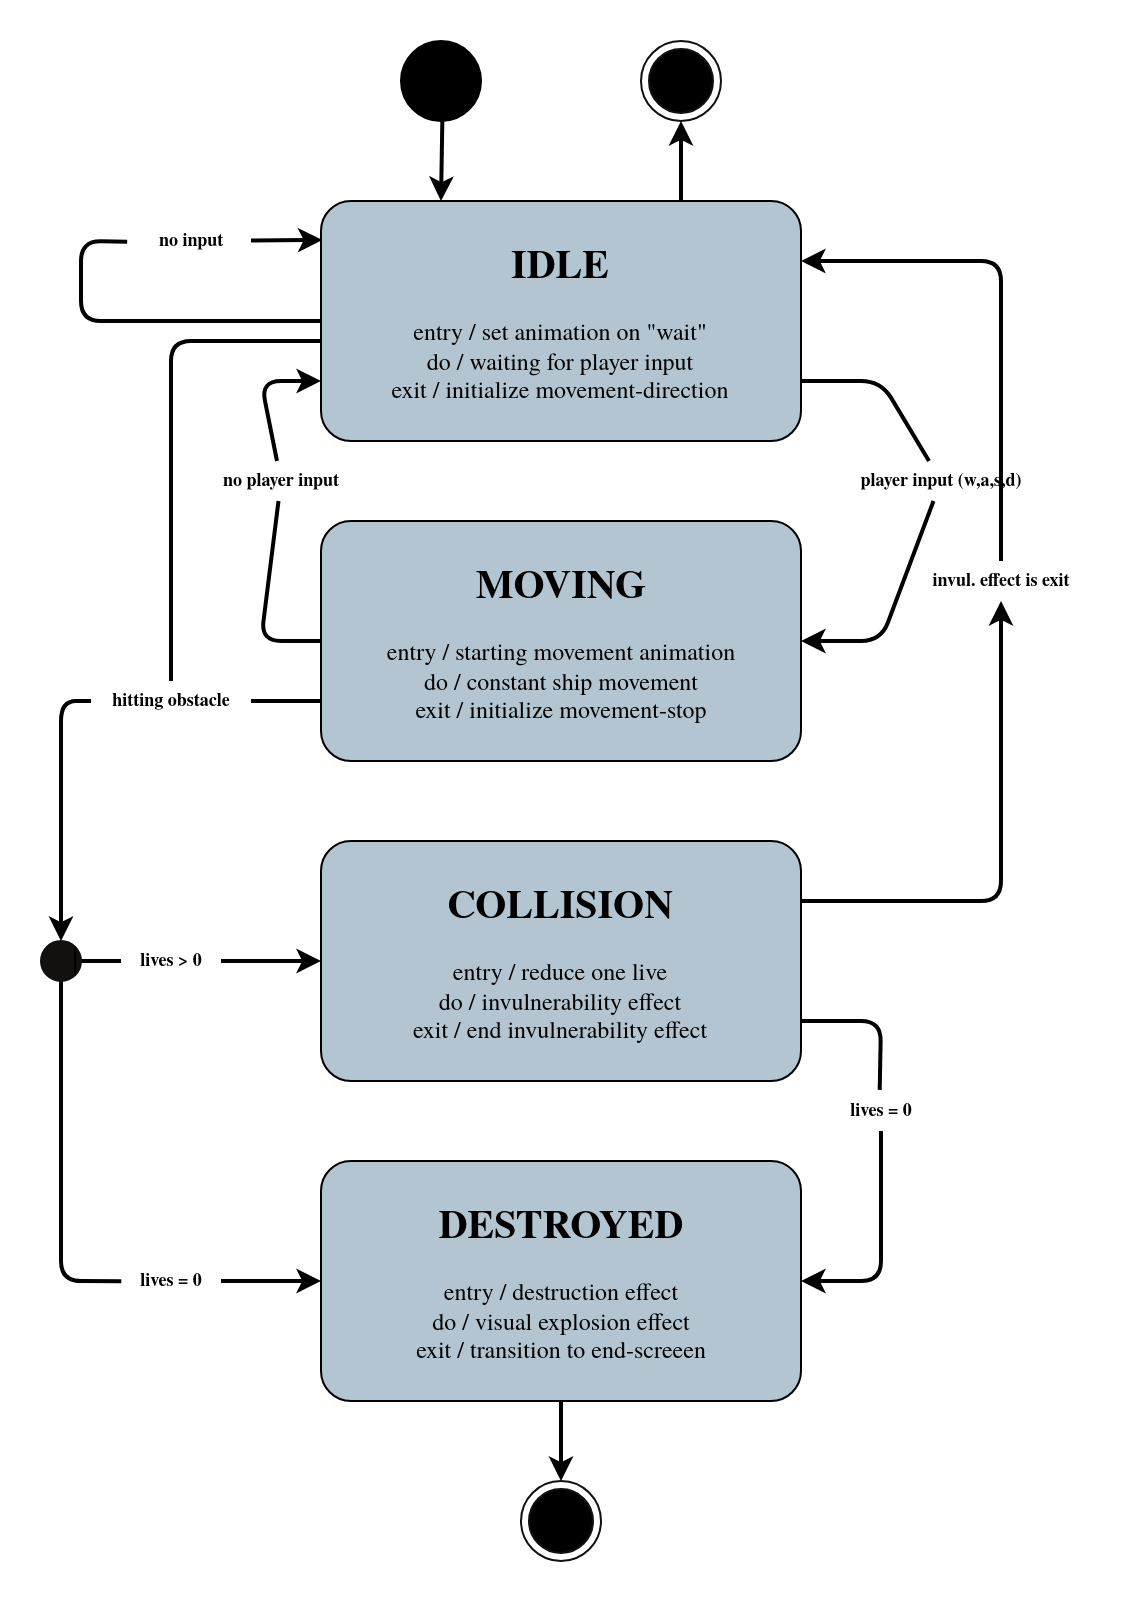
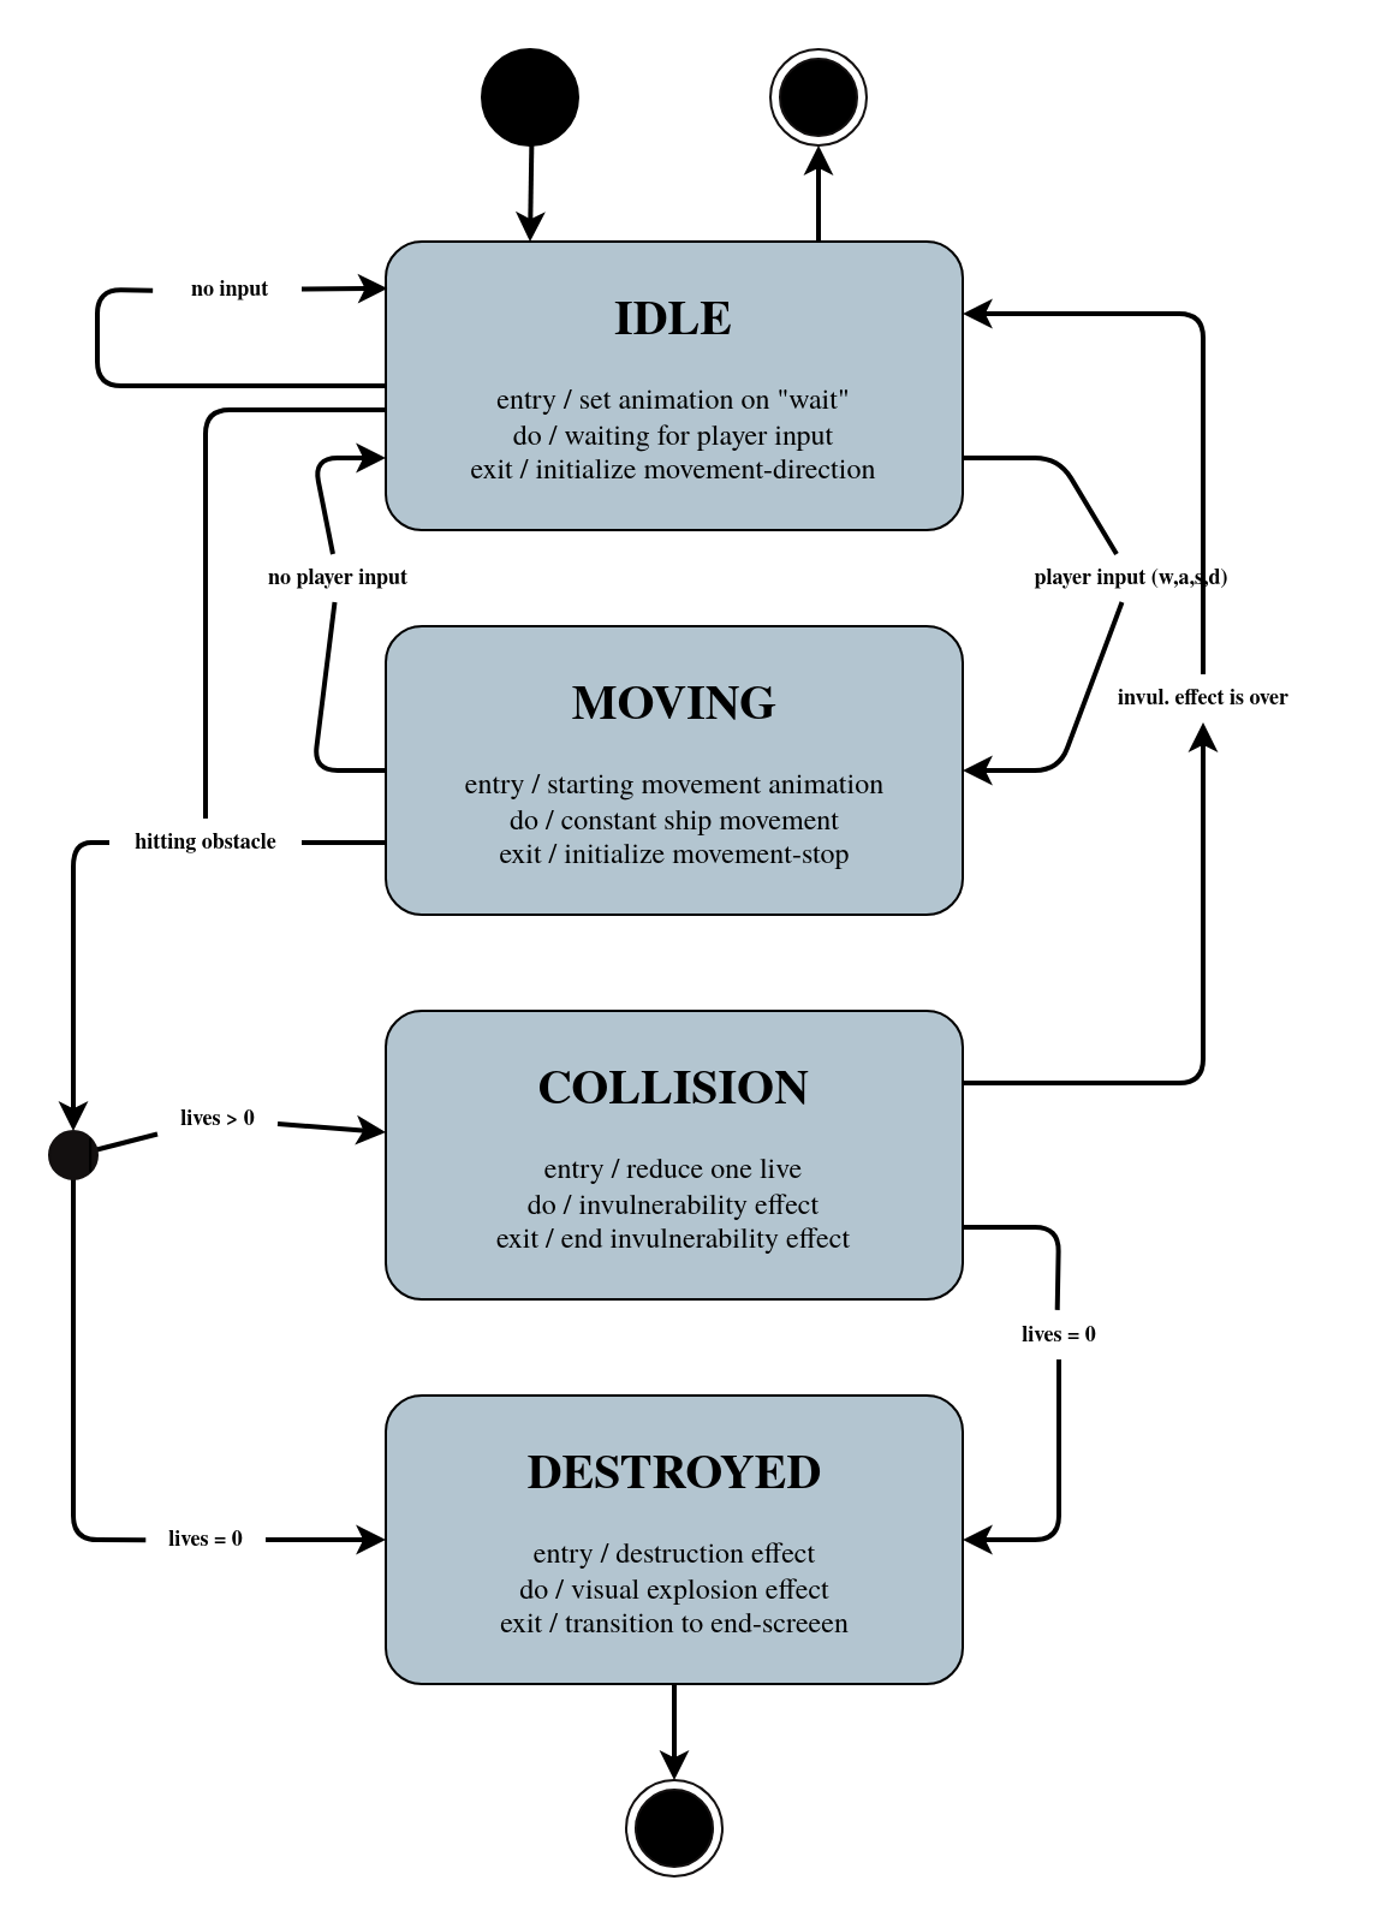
  <mxCell id="0" />
  <mxCell id="1" parent="0" />
  <mxCell id="2" style="edgeStyle=none;html=1;exitX=0;exitY=0.5;exitDx=0;exitDy=0;entryX=-0.032;entryY=0.518;entryDx=0;entryDy=0;entryPerimeter=0;strokeColor=#000000;fontFamily=TeX Gyre Termes;fontSize=9;fontColor=#000000;endArrow=none;endFill=0;strokeWidth=2;" parent="1" source="6" target="29" edge="1"><mxGeometry relative="1" as="geometry"><Array as="points"><mxPoint x="40" y="160" /><mxPoint x="40" y="120" /></Array></mxGeometry></mxCell>
  <mxCell id="3" style="edgeStyle=none;html=1;strokeColor=#000000;fontFamily=TeX Gyre Termes;fontSize=9;fontColor=#000000;endArrow=none;endFill=0;strokeWidth=2;" parent="1" target="19" edge="1"><mxGeometry relative="1" as="geometry"><mxPoint x="160" y="170" as="sourcePoint" /><Array as="points"><mxPoint x="85" y="170" /></Array></mxGeometry></mxCell>
  <mxCell id="4" style="edgeStyle=none;html=1;strokeColor=#000000;strokeWidth=2;fontFamily=TeX Gyre Termes;fontSize=9;fontColor=#000000;endArrow=none;endFill=0;exitX=1;exitY=0.75;exitDx=0;exitDy=0;" parent="1" source="6" target="31" edge="1"><mxGeometry relative="1" as="geometry"><Array as="points"><mxPoint x="440" y="190" /></Array></mxGeometry></mxCell>
  <mxCell id="5" style="edgeStyle=none;html=1;exitX=0.75;exitY=0;exitDx=0;exitDy=0;entryX=0.5;entryY=1;entryDx=0;entryDy=0;strokeColor=#000000;strokeWidth=2;" parent="1" source="6" target="36" edge="1"><mxGeometry relative="1" as="geometry" /></mxCell>
  <mxCell id="6" value="&lt;b style=&quot;font-size: 20px;&quot;&gt;IDLE&lt;br&gt;&lt;/b&gt;&lt;br style=&quot;&quot;&gt;&lt;span style=&quot;&quot;&gt;entry / set animation on &quot;wait&quot;&lt;/span&gt;&lt;br style=&quot;&quot;&gt;&lt;span style=&quot;&quot;&gt;do / waiting for player input&lt;/span&gt;&lt;br style=&quot;&quot;&gt;&lt;span style=&quot;&quot;&gt;exit / initialize movement-direction&lt;/span&gt;" style="html=1;align=center;verticalAlign=middle;rounded=1;absoluteArcSize=1;arcSize=30;dashed=0;fillColor=#B3C5D0;fontColor=#000000;strokeColor=#000000;fontFamily=TeX Gyre Termes;whiteSpace=wrap;shadow=0;glass=0;" parent="1" vertex="1"><mxGeometry x="160" y="100" width="240" height="120" as="geometry" /></mxCell>
  <mxCell id="7" style="edgeStyle=none;html=1;exitX=0;exitY=0.75;exitDx=0;exitDy=0;strokeColor=#000000;fontFamily=TeX Gyre Termes;fontSize=9;fontColor=#000000;endArrow=none;endFill=0;strokeWidth=2;" parent="1" source="9" target="19" edge="1"><mxGeometry relative="1" as="geometry" /></mxCell>
  <mxCell id="8" style="edgeStyle=none;html=1;exitX=0;exitY=0.5;exitDx=0;exitDy=0;strokeColor=#000000;strokeWidth=2;fontFamily=TeX Gyre Termes;fontSize=9;fontColor=#000000;endArrow=none;endFill=0;" parent="1" source="9" target="35" edge="1"><mxGeometry relative="1" as="geometry"><Array as="points"><mxPoint x="130" y="320" /></Array></mxGeometry></mxCell>
  <mxCell id="9" value="&lt;b style=&quot;font-size: 20px;&quot;&gt;MOVING&lt;br&gt;&lt;/b&gt;&lt;br&gt;entry / starting movement animation&lt;br&gt;do / constant ship movement&lt;br&gt;exit / initialize movement-stop" style="html=1;align=center;verticalAlign=middle;rounded=1;absoluteArcSize=1;arcSize=30;dashed=0;fillColor=#B3C5D0;fontColor=#000000;strokeColor=#000000;fontFamily=TeX Gyre Termes;shadow=0;glass=0;" parent="1" vertex="1"><mxGeometry x="160" y="260" width="240" height="120" as="geometry" /></mxCell>
  <mxCell id="10" style="edgeStyle=none;html=1;exitX=1;exitY=0.75;exitDx=0;exitDy=0;entryX=0.487;entryY=-0.028;entryDx=0;entryDy=0;entryPerimeter=0;strokeColor=#000000;strokeWidth=2;fontFamily=TeX Gyre Termes;fontSize=9;fontColor=#000000;endArrow=none;endFill=0;" parent="1" source="12" target="33" edge="1"><mxGeometry relative="1" as="geometry"><Array as="points"><mxPoint x="440" y="510" /></Array></mxGeometry></mxCell>
  <mxCell id="11" style="edgeStyle=none;html=1;exitX=1;exitY=0.25;exitDx=0;exitDy=0;fontSize=9;fontFamily=TeX Gyre Termes;strokeColor=#000000;fontColor=#000000;strokeWidth=2;endFill=1;" edge="1" parent="1" source="12" target="38"><mxGeometry relative="1" as="geometry"><Array as="points"><mxPoint x="500" y="450" /></Array></mxGeometry></mxCell>
  <mxCell id="12" value="&lt;b&gt;&lt;font style=&quot;font-size: 20px;&quot;&gt;COLLISION&lt;/font&gt;&lt;/b&gt;&lt;b style=&quot;&quot;&gt;&lt;br&gt;&lt;/b&gt;&lt;br style=&quot;&quot;&gt;&lt;span style=&quot;&quot;&gt;entry / reduce one live&lt;/span&gt;&lt;br style=&quot;&quot;&gt;&lt;span style=&quot;&quot;&gt;do / invulnerability effect&lt;/span&gt;&lt;br style=&quot;&quot;&gt;&lt;span style=&quot;&quot;&gt;exit / end invulnerability effect&lt;/span&gt;" style="html=1;align=center;verticalAlign=middle;rounded=1;absoluteArcSize=1;arcSize=30;dashed=0;fillColor=#B3C5D0;fontColor=#000000;strokeColor=#000000;fontFamily=TeX Gyre Termes;whiteSpace=wrap;shadow=0;glass=0;" parent="1" vertex="1"><mxGeometry x="160" y="420" width="240" height="120" as="geometry" /></mxCell>
  <mxCell id="13" style="edgeStyle=none;html=1;entryX=0.5;entryY=0;entryDx=0;entryDy=0;strokeColor=#000000;fontFamily=TeX Gyre Termes;fontSize=20;fontColor=#000000;strokeWidth=2;" parent="1" source="14" target="17" edge="1"><mxGeometry relative="1" as="geometry" /></mxCell>
  <mxCell id="14" value="&lt;font style=&quot;font-size: 20px;&quot;&gt;&lt;b&gt;DESTROYED&lt;/b&gt;&lt;br&gt;&lt;/font&gt;&lt;br&gt;entry / destruction effect&lt;br&gt;do / visual explosion effect&lt;br&gt;exit / transition to end-screeen" style="html=1;align=center;verticalAlign=middle;rounded=1;absoluteArcSize=1;arcSize=30;dashed=0;fillColor=#B3C5D0;fontColor=#000000;strokeColor=#000000;fontFamily=TeX Gyre Termes;shadow=0;glass=0;" parent="1" vertex="1"><mxGeometry x="160" y="580" width="240" height="120" as="geometry" /></mxCell>
  <mxCell id="15" style="edgeStyle=none;html=1;entryX=0.25;entryY=0;entryDx=0;entryDy=0;strokeColor=#000000;fontFamily=TeX Gyre Termes;fontSize=20;fontColor=#000000;strokeWidth=2;" parent="1" source="16" target="6" edge="1"><mxGeometry relative="1" as="geometry" /></mxCell>
  <mxCell id="16" value="" style="ellipse;fillColor=strokeColor;strokeColor=#000000;" parent="1" vertex="1"><mxGeometry x="200" y="20" width="40" height="40" as="geometry" /></mxCell>
  <mxCell id="17" value="" style="ellipse;html=1;shape=endState;fillColor=#000000;strokeColor=#131010;" parent="1" vertex="1"><mxGeometry x="260" y="740" width="40" height="40" as="geometry" /></mxCell>
  <mxCell id="18" style="edgeStyle=none;html=1;entryX=0.5;entryY=0;entryDx=0;entryDy=0;strokeColor=#000000;fontFamily=TeX Gyre Termes;fontSize=9;fontColor=#000000;endArrow=classic;endFill=1;strokeWidth=2;" parent="1" source="19" target="22" edge="1"><mxGeometry relative="1" as="geometry"><Array as="points"><mxPoint x="30" y="350" /></Array></mxGeometry></mxCell>
  <mxCell id="19" value="&lt;font style=&quot;font-size: 9px;&quot;&gt;hitting obstacle&lt;/font&gt;" style="text;html=1;align=center;verticalAlign=middle;resizable=0;points=[];autosize=1;strokeColor=none;fillColor=none;fontSize=9;fontFamily=TeX Gyre Termes;fontColor=#000000;rotation=0;fontStyle=1" parent="1" vertex="1"><mxGeometry x="45" y="340" width="80" height="20" as="geometry" /></mxCell>
  <mxCell id="20" style="edgeStyle=none;html=1;entryX=0.003;entryY=0.509;entryDx=0;entryDy=0;entryPerimeter=0;strokeColor=#000000;fontFamily=TeX Gyre Termes;fontSize=10;fontColor=#000000;endArrow=none;endFill=0;strokeWidth=2;" parent="1" source="22" target="25" edge="1"><mxGeometry relative="1" as="geometry"><Array as="points"><mxPoint x="30" y="640" /></Array></mxGeometry></mxCell>
  <mxCell id="21" style="edgeStyle=none;html=1;strokeColor=#000000;fontFamily=TeX Gyre Termes;fontSize=10;fontColor=#000000;endArrow=none;endFill=0;strokeWidth=2;" parent="1" source="22" target="27" edge="1"><mxGeometry relative="1" as="geometry" /></mxCell>
  <mxCell id="22" value="" style="ellipse;fillColor=strokeColor;shadow=0;glass=0;sketch=0;strokeColor=#131010;fontFamily=TeX Gyre Termes;fontSize=10;fontColor=#000000;" parent="1" vertex="1"><mxGeometry x="20" y="470" width="20" height="20" as="geometry" /></mxCell>
  <mxCell id="23" style="edgeStyle=none;html=1;exitX=1;exitY=0;exitDx=0;exitDy=0;entryX=1;entryY=1;entryDx=0;entryDy=0;strokeColor=#000000;fontFamily=TeX Gyre Termes;fontSize=10;fontColor=#000000;endArrow=none;endFill=0;" parent="1" source="22" target="22" edge="1"><mxGeometry relative="1" as="geometry" /></mxCell>
  <mxCell id="24" style="edgeStyle=none;html=1;entryX=0;entryY=0.5;entryDx=0;entryDy=0;strokeColor=#000000;fontFamily=TeX Gyre Termes;fontSize=10;fontColor=#000000;endArrow=classic;endFill=1;strokeWidth=2;" parent="1" source="25" target="14" edge="1"><mxGeometry relative="1" as="geometry" /></mxCell>
  <mxCell id="25" value="lives = 0" style="text;html=1;align=center;verticalAlign=middle;resizable=0;points=[];autosize=1;strokeColor=none;fillColor=none;fontSize=9;fontFamily=TeX Gyre Termes;fontColor=#000000;fontStyle=1" parent="1" vertex="1"><mxGeometry x="60" y="630" width="50" height="20" as="geometry" /></mxCell>
  <mxCell id="26" style="edgeStyle=none;html=1;strokeColor=#000000;fontFamily=TeX Gyre Termes;fontSize=10;fontColor=#000000;endArrow=classic;endFill=1;strokeWidth=2;" parent="1" source="27" target="12" edge="1"><mxGeometry relative="1" as="geometry" /></mxCell>
- <mxCell id="27" value="lives &amp;gt; 0" style="text;html=1;align=center;verticalAlign=middle;resizable=0;points=[];autosize=1;strokeColor=none;fillColor=none;fontSize=9;fontFamily=TeX Gyre Termes;fontColor=#000000;fontStyle=1" parent="1" vertex="1"><mxGeometry x="60" y="470" width="50" height="20" as="geometry" /></mxCell>
+ <mxCell id="27" value="lives &amp;gt; 0" style="text;html=1;align=center;verticalAlign=middle;resizable=0;points=[];autosize=1;strokeColor=none;fillColor=none;fontSize=9;fontFamily=TeX Gyre Termes;fontColor=#000000;fontStyle=1" parent="1" vertex="1"><mxGeometry x="65" y="455" width="50" height="20" as="geometry" /></mxCell>
  <mxCell id="28" style="edgeStyle=none;html=1;entryX=0.003;entryY=0.162;entryDx=0;entryDy=0;entryPerimeter=0;strokeColor=#000000;fontFamily=TeX Gyre Termes;fontSize=9;fontColor=#000000;endArrow=classic;endFill=1;strokeWidth=2;" parent="1" source="29" target="6" edge="1"><mxGeometry relative="1" as="geometry" /></mxCell>
  <mxCell id="29" value="&lt;b&gt;no input&lt;/b&gt;" style="text;html=1;align=center;verticalAlign=middle;resizable=0;points=[];autosize=1;strokeColor=none;fillColor=none;fontSize=9;fontFamily=TeX Gyre Termes;fontColor=#000000;rotation=0;" parent="1" vertex="1"><mxGeometry x="65" y="110" width="60" height="20" as="geometry" /></mxCell>
  <mxCell id="30" style="edgeStyle=none;html=1;entryX=1;entryY=0.5;entryDx=0;entryDy=0;strokeColor=#000000;strokeWidth=2;fontFamily=TeX Gyre Termes;fontSize=9;fontColor=#000000;endArrow=classic;endFill=1;" parent="1" source="31" target="9" edge="1"><mxGeometry relative="1" as="geometry"><Array as="points"><mxPoint x="440" y="320" /></Array></mxGeometry></mxCell>
  <mxCell id="31" value="&lt;span style=&quot;font-size: 9px;&quot;&gt;player input (w,a,s,d)&lt;/span&gt;" style="text;html=1;align=center;verticalAlign=middle;resizable=0;points=[];autosize=1;strokeColor=none;fillColor=none;fontSize=9;fontFamily=TeX Gyre Termes;fontColor=#000000;fontStyle=1" parent="1" vertex="1"><mxGeometry x="420" y="230" width="100" height="20" as="geometry" /></mxCell>
  <mxCell id="32" style="edgeStyle=none;html=1;entryX=1;entryY=0.5;entryDx=0;entryDy=0;strokeColor=#000000;strokeWidth=2;fontFamily=TeX Gyre Termes;fontSize=9;fontColor=#000000;endArrow=classic;endFill=1;" parent="1" source="33" target="14" edge="1"><mxGeometry relative="1" as="geometry"><Array as="points"><mxPoint x="440" y="640" /></Array></mxGeometry></mxCell>
  <mxCell id="33" value="lives = 0" style="text;html=1;align=center;verticalAlign=middle;resizable=0;points=[];autosize=1;strokeColor=none;fillColor=none;fontSize=9;fontFamily=TeX Gyre Termes;fontColor=#000000;fontStyle=1" parent="1" vertex="1"><mxGeometry x="415" y="545" width="50" height="20" as="geometry" /></mxCell>
  <mxCell id="34" style="edgeStyle=none;html=1;entryX=0;entryY=0.75;entryDx=0;entryDy=0;strokeColor=#000000;strokeWidth=2;fontFamily=TeX Gyre Termes;fontSize=9;fontColor=#000000;endArrow=classic;endFill=1;" parent="1" source="35" target="6" edge="1"><mxGeometry relative="1" as="geometry"><Array as="points"><mxPoint x="130" y="190" /></Array></mxGeometry></mxCell>
  <mxCell id="35" value="&lt;span style=&quot;font-size: 9px;&quot;&gt;no player input&lt;/span&gt;" style="text;html=1;align=center;verticalAlign=middle;resizable=0;points=[];autosize=1;strokeColor=none;fillColor=none;fontSize=9;fontFamily=TeX Gyre Termes;fontColor=#000000;fontStyle=1" parent="1" vertex="1"><mxGeometry x="100" y="230" width="80" height="20" as="geometry" /></mxCell>
  <mxCell id="36" value="" style="ellipse;html=1;shape=endState;fillColor=#000000;strokeColor=#131010;" parent="1" vertex="1"><mxGeometry x="320" y="20" width="40" height="40" as="geometry" /></mxCell>
  <mxCell id="37" style="edgeStyle=none;html=1;entryX=1;entryY=0.25;entryDx=0;entryDy=0;fontSize=9;fontFamily=TeX Gyre Termes;strokeColor=#000000;fontColor=#000000;strokeWidth=2;endFill=1;" edge="1" parent="1" source="38" target="6"><mxGeometry relative="1" as="geometry"><Array as="points"><mxPoint x="500" y="130" /></Array></mxGeometry></mxCell>
- <mxCell id="38" value="&lt;span style=&quot;font-size: 9px;&quot;&gt;invul. effect is exit&lt;/span&gt;" style="text;html=1;align=center;verticalAlign=middle;resizable=0;points=[];autosize=1;strokeColor=none;fillColor=none;fontSize=9;fontFamily=TeX Gyre Termes;fontColor=#000000;fontStyle=1" vertex="1" parent="1"><mxGeometry x="450" y="280" width="100" height="20" as="geometry" /></mxCell>
+ <mxCell id="38" value="&lt;span style=&quot;font-size: 9px;&quot;&gt;invul. effect is over&lt;/span&gt;" style="text;html=1;align=center;verticalAlign=middle;resizable=0;points=[];autosize=1;strokeColor=none;fillColor=none;fontSize=9;fontFamily=TeX Gyre Termes;fontColor=#000000;fontStyle=1" vertex="1" parent="1"><mxGeometry x="450" y="280" width="100" height="20" as="geometry" /></mxCell>
